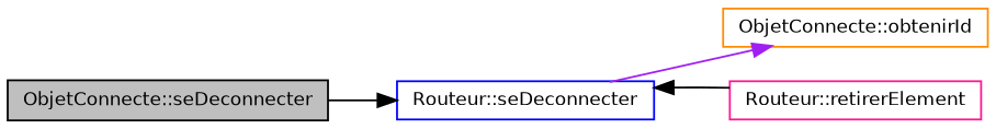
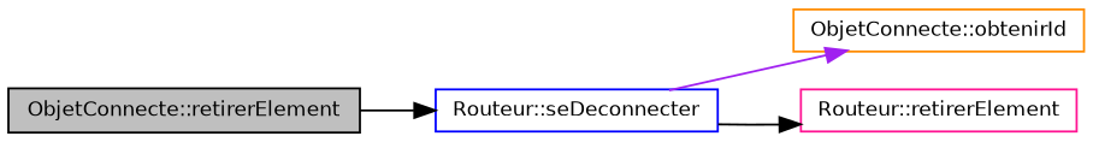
  digraph {
    rankdir=LR
    node [fontname=Helvetica fontsize=10 shape=record]
    edge [color=black fontname=Helvetica fontsize=10 labelfontname=Helvetica labelfontsize=10 style=solid]
-   n1 [color=black fillcolor=grey75 fontcolor=black height=0.2 label="ObjetConnecte::seDeconnecter" style=filled width=0.4]
+   n1 [color=black fillcolor=grey75 fontcolor=black height=0.2 label="ObjetConnecte::retirerElement" style=filled width=0.4]
    n2 [color=blue height=0.2 label="Routeur::seDeconnecter" width=0.4]
    n3 [color=darkorange height=0.2 label="ObjetConnecte::obtenirId" width=0.4]
    n4 [color=deeppink height=0.2 label="Routeur::retirerElement" width=0.4]
    n1 -> n2
    n2 -> n3 [color=purple]
-   n4 -> n2
+   n2 -> n4
  }
